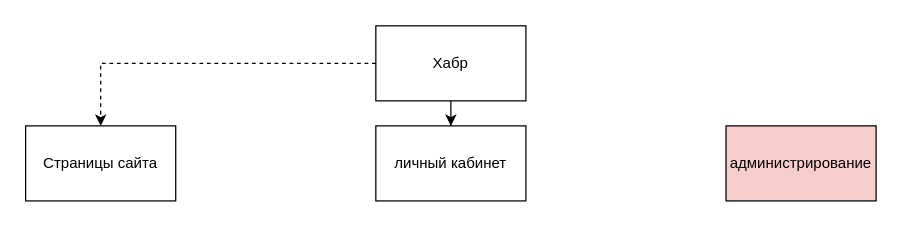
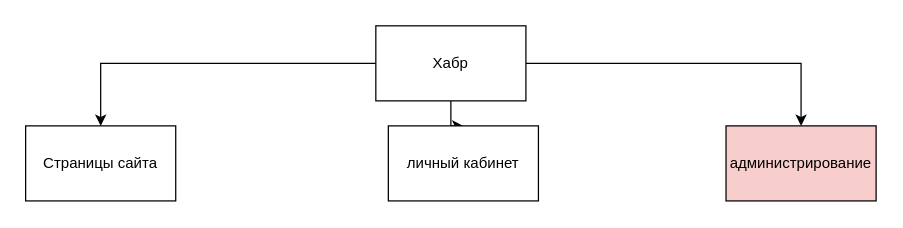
  <mxCell id="0" />
  <mxCell id="1" parent="0" />
  <mxCell id="2" value="" style="edgeStyle=orthogonalEdgeStyle;rounded=0;orthogonalLoop=1;jettySize=auto;html=1;" edge="1" parent="1" source="5" target="7"><mxGeometry relative="1" as="geometry" /></mxCell>
- <mxCell id="3" style="edgeStyle=orthogonalEdgeStyle;rounded=0;orthogonalLoop=1;jettySize=auto;html=1;dashed=1;" edge="1" parent="1" source="5" target="6"><mxGeometry relative="1" as="geometry" /></mxCell>
+ <mxCell id="3" style="edgeStyle=orthogonalEdgeStyle;rounded=0;orthogonalLoop=1;jettySize=auto;html=1;" edge="1" parent="1" source="5" target="6"><mxGeometry relative="1" as="geometry" /></mxCell>
+ <mxCell id="4" style="edgeStyle=orthogonalEdgeStyle;rounded=0;orthogonalLoop=1;jettySize=auto;html=1;entryX=0.5;entryY=0;entryDx=0;entryDy=0;" edge="1" parent="1" source="5" target="8"><mxGeometry relative="1" as="geometry" /></mxCell>
  <mxCell id="5" value="Хабр" style="rounded=0;whiteSpace=wrap;html=1;" vertex="1" parent="1"><mxGeometry x="300" y="20" width="120" height="60" as="geometry" /></mxCell>
  <mxCell id="6" value="Страницы сайта" style="rounded=0;whiteSpace=wrap;html=1;" vertex="1" parent="1"><mxGeometry x="20" y="100" width="120" height="60" as="geometry" /></mxCell>
- <mxCell id="7" value="личный кабинет" style="rounded=0;whiteSpace=wrap;html=1;" vertex="1" parent="1"><mxGeometry x="300" y="100" width="120" height="60" as="geometry" /></mxCell>
+ <mxCell id="7" value="личный кабинет" style="rounded=0;whiteSpace=wrap;html=1;" vertex="1" parent="1"><mxGeometry x="310" y="100" width="120" height="60" as="geometry" /></mxCell>
  <mxCell id="8" value="администрирование" style="rounded=0;whiteSpace=wrap;html=1;fillColor=#f8cecc;" vertex="1" parent="1"><mxGeometry x="580" y="100" width="120" height="60" as="geometry" /></mxCell>
